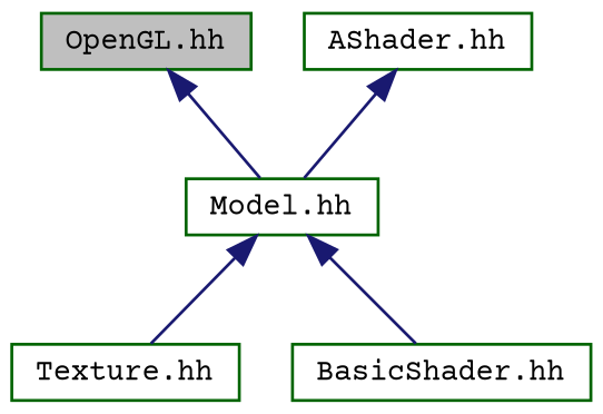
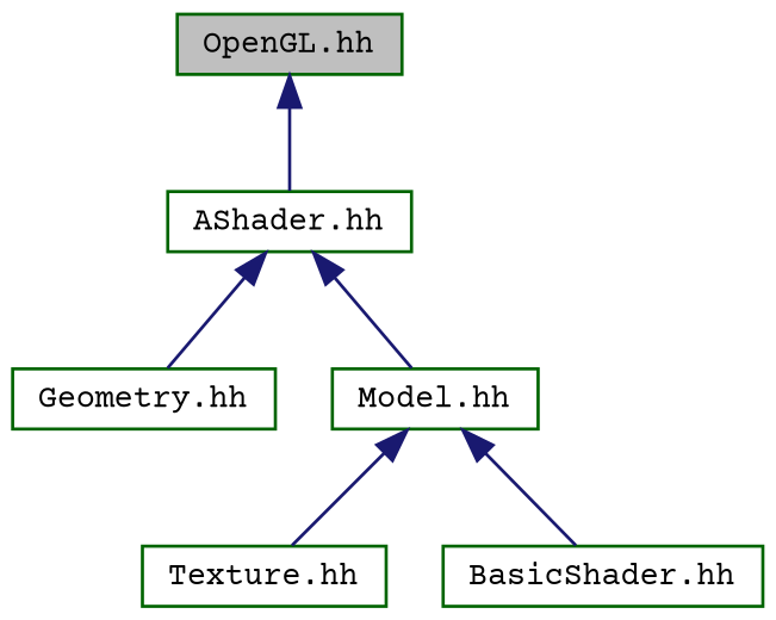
  digraph {
    fontname="Courier Prime"
    node [color=darkgreen fillcolor=white fontname="Courier Prime" fontsize=10 shape=record style=filled]
    edge [color=midnightblue dir=back fontname="Courier Prime" fontsize=10 labelfontname=FreeSans labelfontsize=10 style=solid]
    n1 [fillcolor=grey75 fontcolor=black height=0.2 label="OpenGL.hh" width=0.4]
    n2 [height=0.2 label="AShader.hh" width=0.4]
+   n3 [height=0.2 label="Geometry.hh" width=0.4]
    n4 [height=0.2 label="Model.hh" width=0.4]
    n5 [height=0.2 label="Texture.hh" width=0.4]
    n6 [height=0.2 label="BasicShader.hh" width=0.4]
-   n1 -> n4
+   n1 -> n2
+   n2 -> n3
    n2 -> n4
    n4 -> n5
    n4 -> n6
  }
